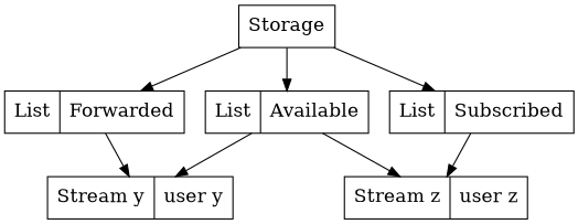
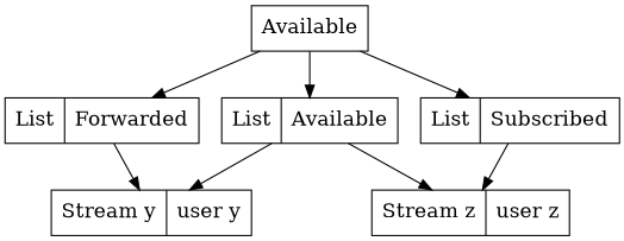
  digraph {
    rankdir=TB
    node [fontsize=16 shape=record]
    n1 [label="List | Available"]
-   Storage
+   Storage [label=Available]
    n3 [label="List | Subscribed"]
    n4 [label="List | Forwarded"]
    n5 [label="Stream y | user y"]
    n6 [label="Stream z | user z"]
    n1 -> n5
    n1 -> n6
    Storage -> n1
    Storage -> n3
    Storage -> n4
    n3 -> n6
    n4 -> n5
  }
